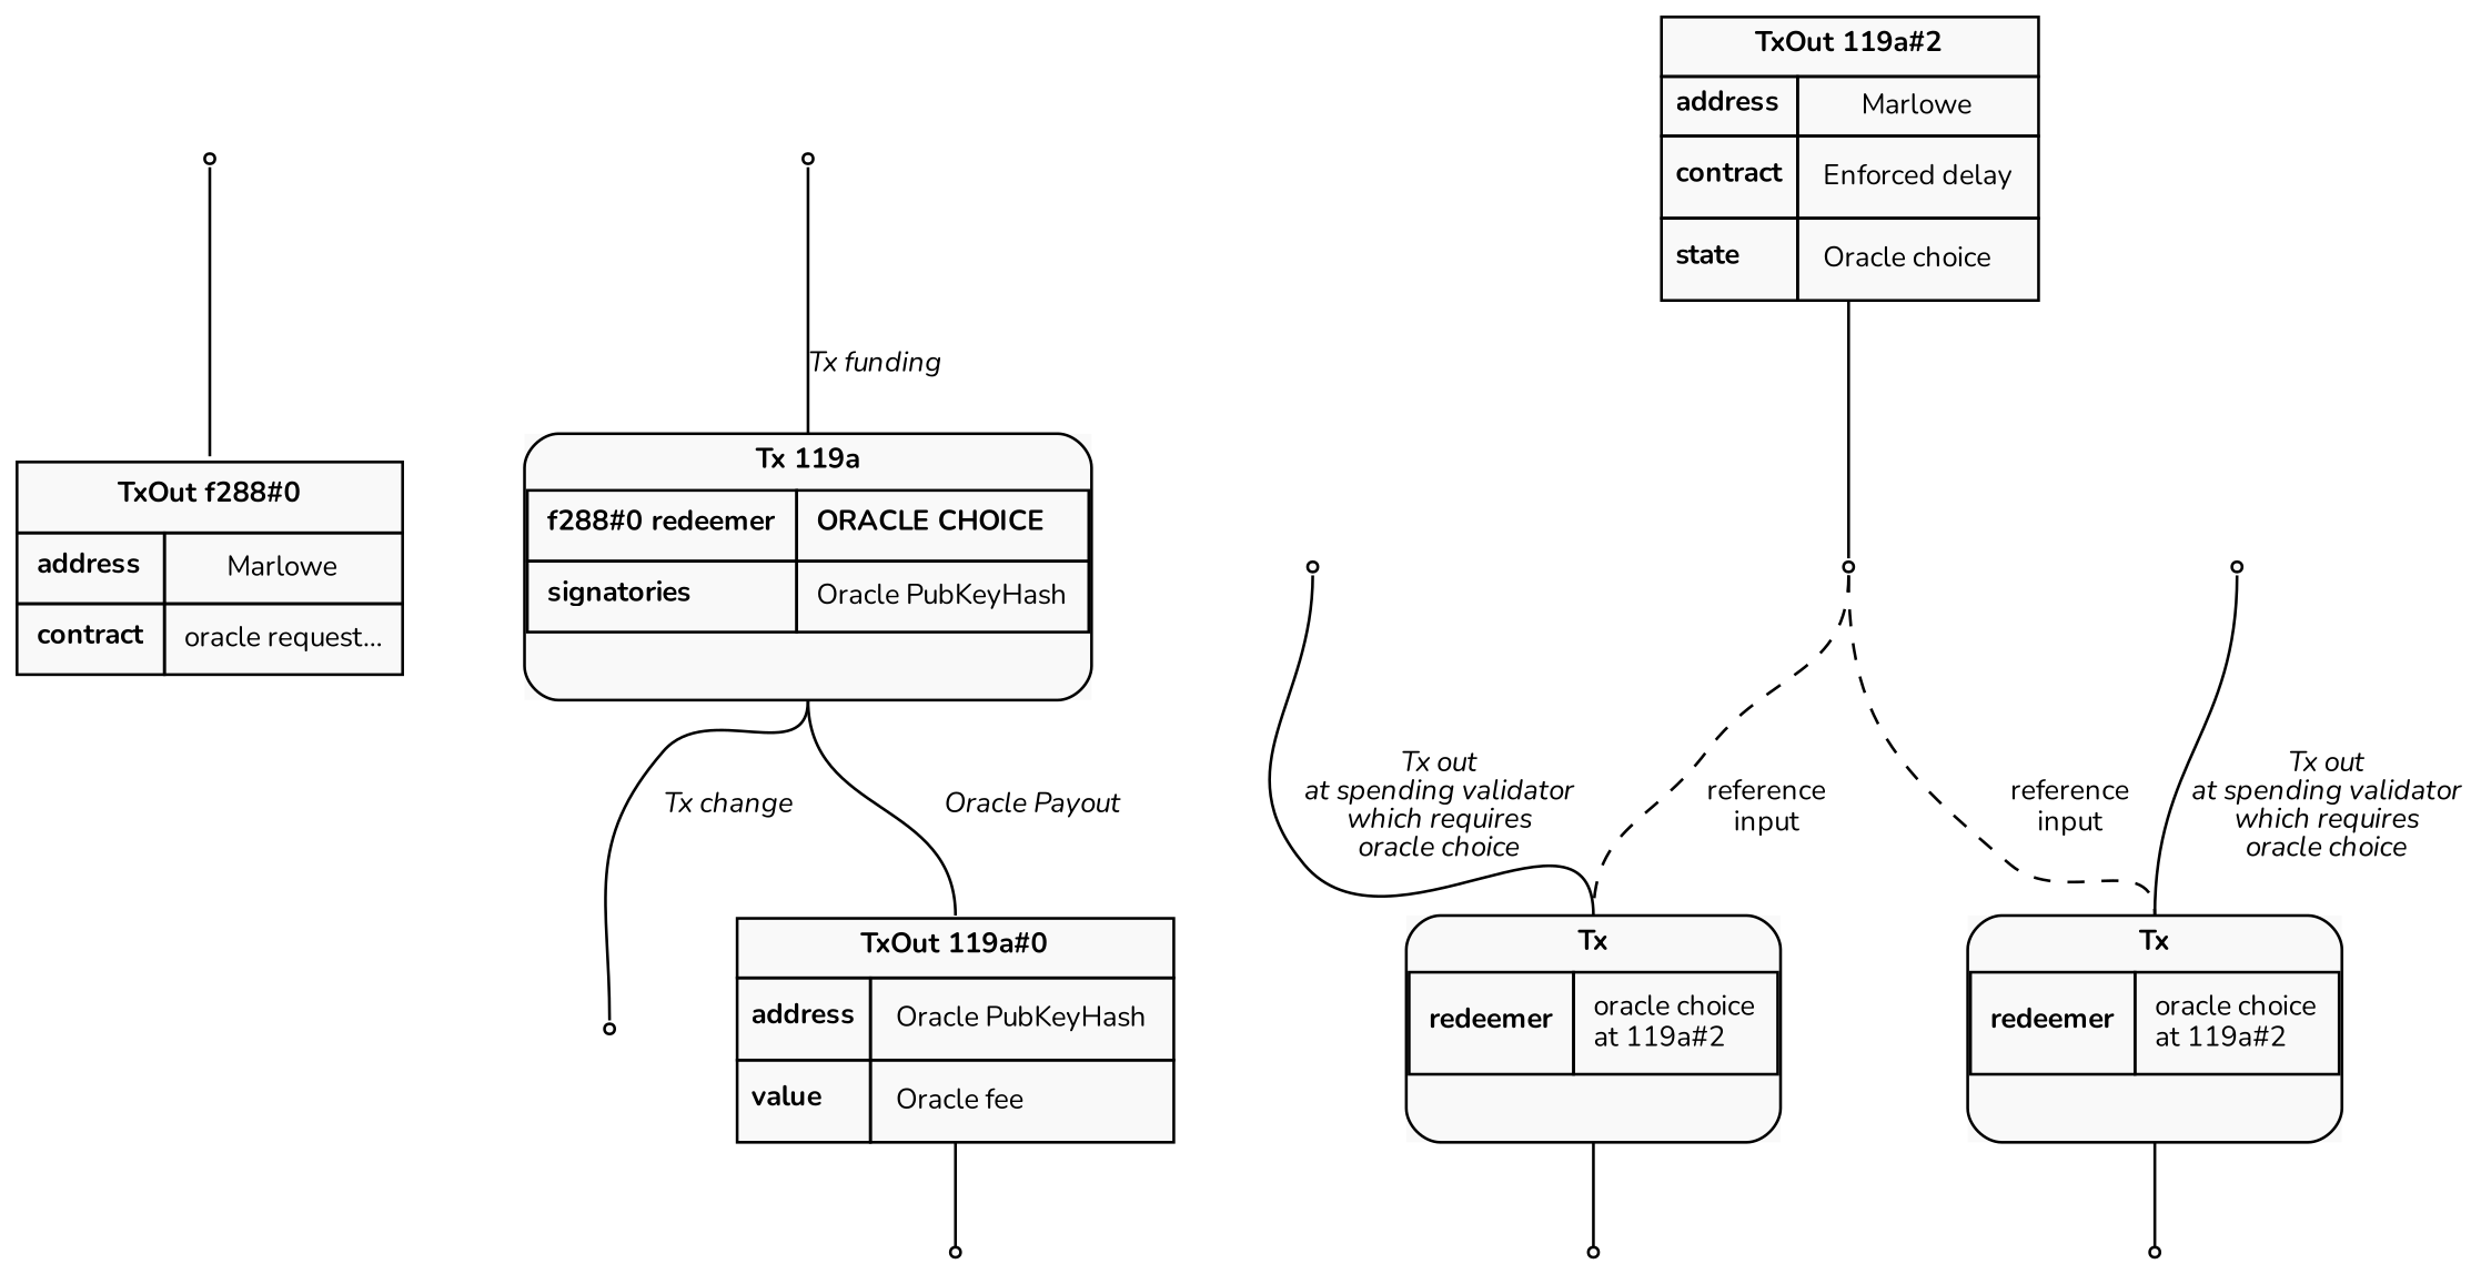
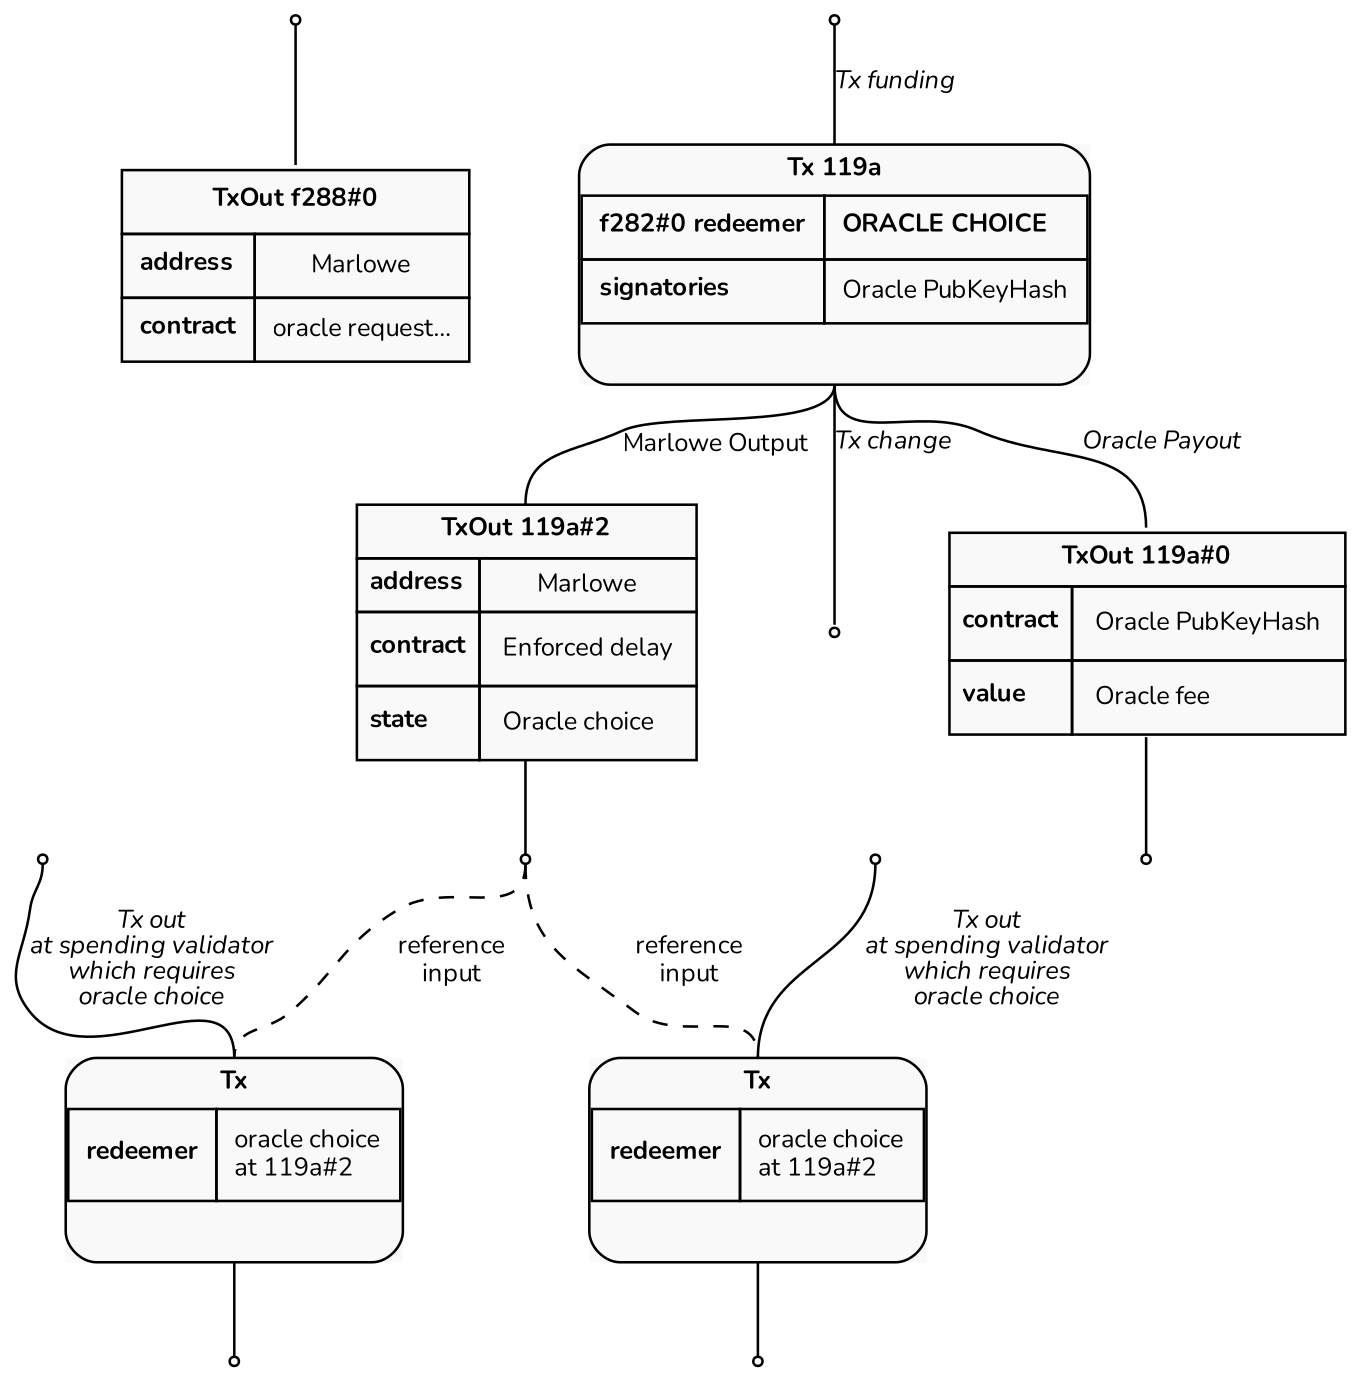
  digraph {
    fontname=Nunito
    nodesep=0.6
    rankdir=TD
    ranksep=0.5
    node [fillcolor="#f9f9f9" fontname=Nunito fontsize=10 shape=point style=filled]
    edge [arrowhead=none color="#aaa" fontname=Nunito fontsize=10 headport=n tailport=s]
    n1 [border=0 label=<     <TABLE CELLSPACING="0" CELLPADDING="6" border="0" CELLBORDER="1" color="#aaa">       <TR>         <TD colspan="2" align="center"><b>TxOut f288#0</b></TD>       </TR>       <TR>         <TD align="left"><b>address</b></TD>         <TD>Marlowe</TD>       </TR>       <TR>         <TD align="left" balign="left"><b>contract</b></TD>         <TD align="left" balign="left">oracle request…</TD>       </TR>     </TABLE>   > shape=plain]
    MarloweInitialThreadPoint
-   n3 [color="#aaa" label=<     <TABLE CELLSPACING="0" CELLPADDING="4" border="1" CELLBORDER="0" style="rounded" color="#aaa">       <TR>         <TD colspan="2" align="center"><b>Tx 119a</b></TD>       </TR>       <TR>         <TD CELLPADDING="0">           <TABLE CELLSPACING="0" CELLPADDING="6" border="0" CELLBORDER="0">             <TR>               <TD border="1" align="left"><b>f288#0 redeemer</b></TD>               <TD border="1" align="left" balign="left"><b>ORACLE CHOICE</b></TD>             </TR>             <TR>               <TD border="1" align="left"><b>signatories</b></TD>               <TD border="1" align="left">Oracle PubKeyHash</TD>             </TR>             <TR>               <TD collspan="2" align="center"> </TD>             </TR>           </TABLE>         </TD>       </TR>     </TABLE>   > shape=plain]
+   n3 [color="#aaa" label=<     <TABLE CELLSPACING="0" CELLPADDING="4" border="1" CELLBORDER="0" style="rounded" color="#aaa">       <TR>         <TD colspan="2" align="center"><b>Tx 119a</b></TD>       </TR>       <TR>         <TD CELLPADDING="0">           <TABLE CELLSPACING="0" CELLPADDING="6" border="0" CELLBORDER="0">             <TR>               <TD border="1" align="left"><b>f282#0 redeemer</b></TD>               <TD border="1" align="left" balign="left"><b>ORACLE CHOICE</b></TD>             </TR>             <TR>               <TD border="1" align="left"><b>signatories</b></TD>               <TD border="1" align="left">Oracle PubKeyHash</TD>             </TR>             <TR>               <TD collspan="2" align="center"> </TD>             </TR>           </TABLE>         </TD>       </TR>     </TABLE>   > shape=plain]
    n4 [border=1 color="#000" label=<     <TABLE CELLSPACING="0" CELLPADDING="4" border="0" CELLBORDER="1" color="#aaa">       <TR>         <TD colspan="2" align="center"><b>TxOut 119a#2</b></TD>       </TR>       <TR>         <TD align="left"><b>address</b></TD>         <TD>Marlowe</TD>       </TR>       <TR>         <TD align="left"><b>contract</b></TD>         <TD align="left" balign="left" cellpadding="8">Enforced delay</TD>       </TR>       <TR>         <TD align="left"><b>state</b></TD>         <TD align="left" balign="left" cellpadding="8">Oracle choice</TD>       </TR>     </TABLE>   > shape=plain]
    change
-   n6 [border=1 color="#000" label=<     <TABLE CELLSPACING="0" CELLPADDING="4" border="0" CELLBORDER="1" color="#aaa">       <TR>         <TD colspan="2" align="center"><b>TxOut 119a#0</b></TD>       </TR>       <TR>         <TD align="left"><b>address</b></TD>         <TD cellpadding="8">Oracle PubKeyHash</TD>       </TR>       <TR>         <TD align="left"><b>value</b></TD>         <TD align="left" balign="left" cellpadding="8">Oracle fee</TD>       </TR>     </TABLE>   > shape=plain]
+   n6 [border=1 color="#000" label=<     <TABLE CELLSPACING="0" CELLPADDING="4" border="0" CELLBORDER="1" color="#aaa">       <TR>         <TD colspan="2" align="center"><b>TxOut 119a#0</b></TD>       </TR>       <TR>         <TD align="left"><b>contract</b></TD>         <TD cellpadding="8">Oracle PubKeyHash</TD>       </TR>       <TR>         <TD align="left"><b>value</b></TD>         <TD align="left" balign="left" cellpadding="8">Oracle fee</TD>       </TR>     </TABLE>   > shape=plain]
    MarloweResultingThreadPoint
    OraclePayoutThread
    FundingOutput
    n10 [color="#aaa" label=<     <TABLE CELLSPACING="0" CELLPADDING="4" border="1" CELLBORDER="0" style="rounded" color="#aaa">       <TR>         <TD colspan="2" align="center"><b>Tx</b></TD>       </TR>       <TR>         <TD CELLPADDING="0">           <TABLE CELLSPACING="0" CELLPADDING="6" border="0" CELLBORDER="0">             <TR>               <TD border="1" align="left"><b>redeemer</b></TD>               <TD border="1" align="left" balign="left">oracle choice<br/>at 119a#2</TD>             </TR>             <TR>               <TD collspan="2" align="center"> </TD>             </TR>           </TABLE>         </TD>       </TR>     </TABLE>   > shape=plain]
    n11 [color="#aaa" label=<     <TABLE CELLSPACING="0" CELLPADDING="4" border="1" CELLBORDER="0" style="rounded" color="#aaa">       <TR>         <TD colspan="2" align="center"><b>Tx</b></TD>       </TR>       <TR>         <TD CELLPADDING="0">           <TABLE CELLSPACING="0" CELLPADDING="6" border="0" CELLBORDER="0">             <TR>               <TD border="1" align="left"><b>redeemer</b></TD>               <TD border="1" align="left" balign="left">oracle choice<br/>at 119a#2</TD>             </TR>             <TR>               <TD collspan="2" align="center"> </TD>             </TR>           </TABLE>         </TD>       </TR>     </TABLE>   > shape=plain]
    SpendingValidatorThreadPoint
    AnotherSpendingValidatorThreadPoint
    SpendingValidatorInitialThreadPoint
    AnotherSpendingValidatorInitialThreadPoint
    MarloweInitialThreadPoint -> n1
+   n3 -> n4 [label=<Marlowe Output>]
    n3 -> change [label=<<i>Tx change</i>>]
    n3 -> n6 [label=<<i>Oracle Payout</i>>]
    n4 -> MarloweResultingThreadPoint
    n6 -> OraclePayoutThread
    MarloweResultingThreadPoint -> n10 [fontcolor="#888" label=<reference<br/>input> splines=ortho style=dashed]
    MarloweResultingThreadPoint -> n11 [fontcolor="#888" label=<reference<br/>input> splines=ortho style=dashed]
    FundingOutput -> n3 [label=<<i>Tx funding</i>>]
    n10 -> SpendingValidatorThreadPoint
    n11 -> AnotherSpendingValidatorThreadPoint
    SpendingValidatorInitialThreadPoint -> n10 [label=<<i>Tx out<br/>at spending validator<br/>which requires<br/>oracle choice</i>>]
    AnotherSpendingValidatorInitialThreadPoint -> n11 [label=<<i>Tx out<br/>at spending validator<br/>which requires<br/>oracle choice</i>>]
  }
